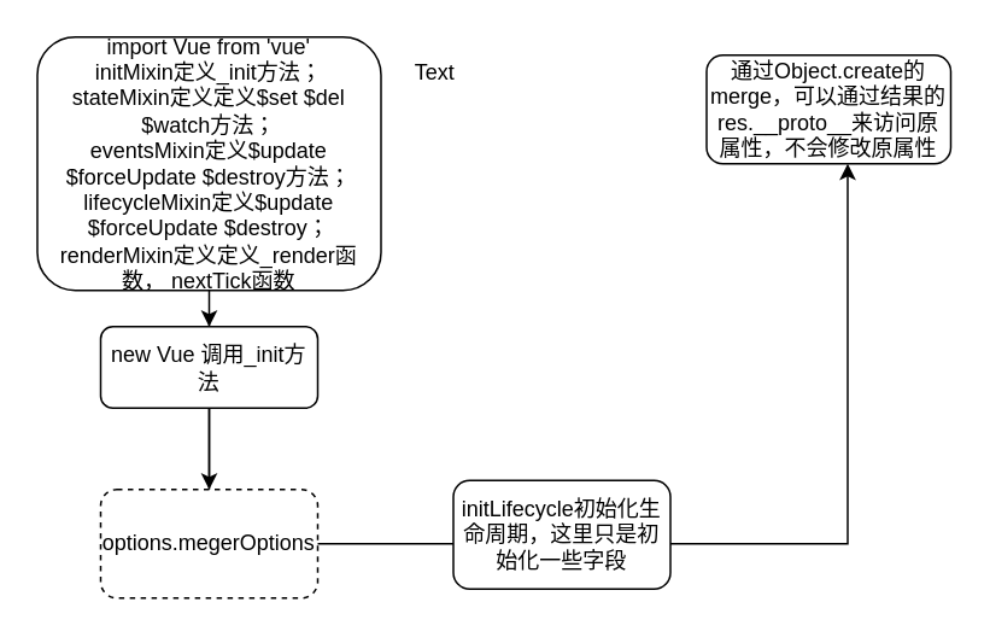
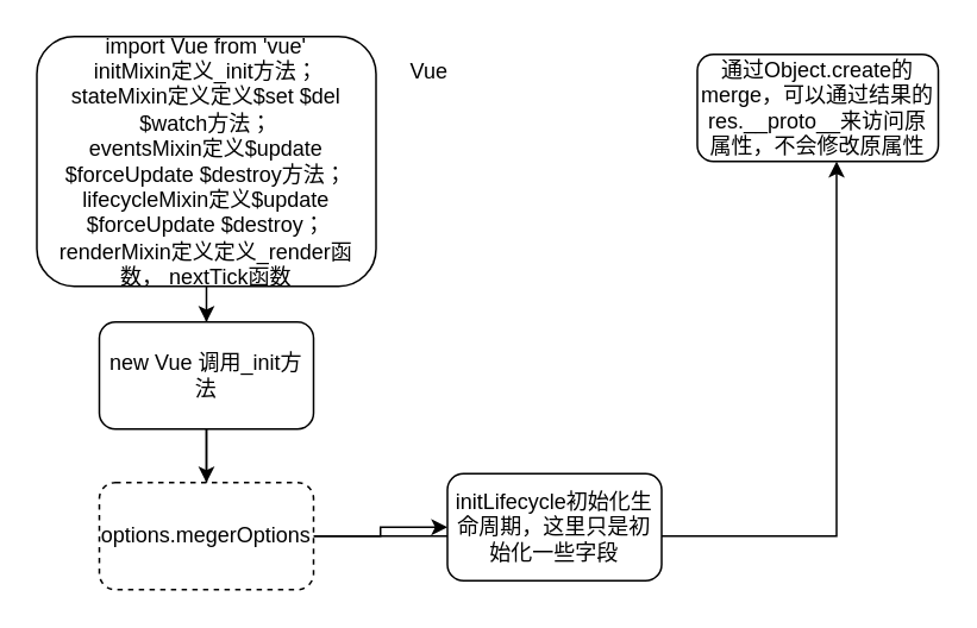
  <mxCell id="0" />
  <mxCell id="1" parent="0" />
  <mxCell id="2" value="" style="edgeStyle=orthogonalEdgeStyle;rounded=0;orthogonalLoop=1;jettySize=auto;html=1;" edge="1" parent="1" source="3" target="7"><mxGeometry relative="1" as="geometry" /></mxCell>
  <mxCell id="3" value="import Vue from 'vue'&lt;br&gt;initMixin定义_init方法；&lt;br&gt;stateMixin定义定义$set $del $watch方法；&lt;br&gt;eventsMixin定义$update $forceUpdate $destroy方法；lifecycleMixin定义$update $forceUpdate $destroy；renderMixin定义定义_render函数， nextTick函数" style="rounded=1;whiteSpace=wrap;html=1;" vertex="1" parent="1"><mxGeometry x="20" y="20" width="190" height="140" as="geometry" /></mxCell>
  <mxCell id="4" value="" style="edgeStyle=orthogonalEdgeStyle;rounded=0;orthogonalLoop=1;jettySize=auto;html=1;" edge="1" parent="1" source="7" target="9"><mxGeometry relative="1" as="geometry"><Array as="points"><mxPoint x="115" y="300" /><mxPoint x="468" y="300" /></Array></mxGeometry></mxCell>
+ <mxCell id="5" value="" style="edgeStyle=orthogonalEdgeStyle;rounded=0;orthogonalLoop=1;jettySize=auto;html=1;exitX=1;exitY=0.5;exitDx=0;exitDy=0;" edge="1" parent="1" source="11" target="10"><mxGeometry relative="1" as="geometry" /></mxCell>
  <mxCell id="6" value="" style="edgeStyle=orthogonalEdgeStyle;rounded=0;orthogonalLoop=1;jettySize=auto;html=1;" edge="1" parent="1" source="7" target="11"><mxGeometry relative="1" as="geometry" /></mxCell>
- <mxCell id="7" value="new Vue 调用_init方法" style="whiteSpace=wrap;html=1;rounded=1;" vertex="1" parent="1"><mxGeometry x="55" y="180" width="120" height="45" as="geometry" /></mxCell>
- <mxCell id="8" value="Text" style="text;html=1;strokeColor=none;fillColor=none;align=center;verticalAlign=middle;whiteSpace=wrap;rounded=0;" vertex="1" parent="1"><mxGeometry x="220" y="30" width="40" height="20" as="geometry" /></mxCell>
+ <mxCell id="7" value="new Vue 调用_init方法" style="whiteSpace=wrap;html=1;rounded=1;" vertex="1" parent="1"><mxGeometry x="55" y="180" width="120" height="60" as="geometry" /></mxCell>
+ <mxCell id="8" value="Vue" style="text;html=1;strokeColor=none;fillColor=none;align=center;verticalAlign=middle;whiteSpace=wrap;rounded=0;" vertex="1" parent="1"><mxGeometry x="220" y="30" width="40" height="20" as="geometry" /></mxCell>
  <mxCell id="9" value="通过Object.create的merge，可以通过结果的res.__proto__来访问原属性，不会修改原属性" style="whiteSpace=wrap;html=1;rounded=1;" vertex="1" parent="1"><mxGeometry x="390" y="30" width="135" height="60" as="geometry" /></mxCell>
  <mxCell id="10" value="initLifecycle初始化生命周期，这里只是初始化一些字段" style="whiteSpace=wrap;html=1;rounded=1;" vertex="1" parent="1"><mxGeometry x="250" y="265" width="120" height="60" as="geometry" /></mxCell>
  <mxCell id="11" value="&lt;span&gt;options.megerOptions&lt;/span&gt;" style="whiteSpace=wrap;html=1;rounded=1;dashed=1;" vertex="1" parent="1"><mxGeometry x="55" y="270" width="120" height="60" as="geometry" /></mxCell>
